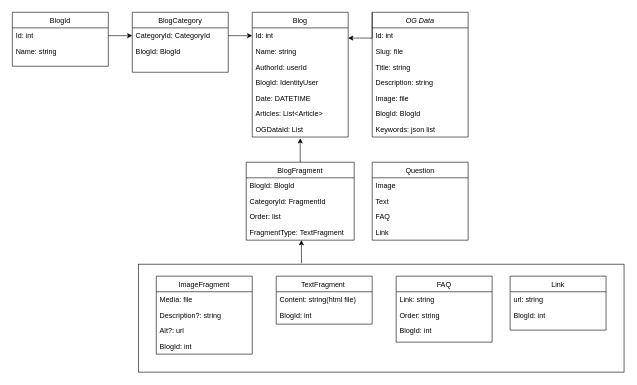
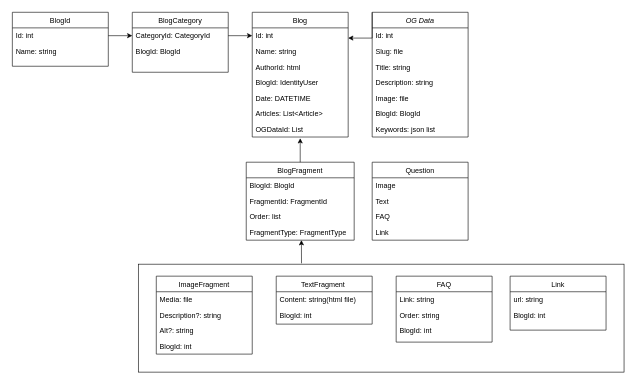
  <mxCell id="0" />
  <mxCell id="1" parent="0" />
  <mxCell id="2" value="" style="rounded=0;whiteSpace=wrap;html=1;" vertex="1" parent="1"><mxGeometry x="230" y="440" width="810" height="180" as="geometry" /></mxCell>
  <mxCell id="3" value="OG Data" style="swimlane;fontStyle=2;align=center;verticalAlign=top;childLayout=stackLayout;horizontal=1;startSize=26;horizontalStack=0;resizeParent=1;resizeLast=0;collapsible=1;marginBottom=0;rounded=0;shadow=0;strokeWidth=1;" parent="1" vertex="1"><mxGeometry x="620" y="20" width="160" height="208" as="geometry"><mxRectangle x="230" y="140" width="160" height="26" as="alternateBounds" /></mxGeometry></mxCell>
  <mxCell id="4" value="Id: int" style="text;align=left;verticalAlign=top;spacingLeft=4;spacingRight=4;overflow=hidden;rotatable=0;points=[[0,0.5],[1,0.5]];portConstraint=eastwest;" vertex="1" parent="3"><mxGeometry y="26" width="160" height="26" as="geometry" /></mxCell>
  <mxCell id="5" value="Slug: file" style="text;align=left;verticalAlign=top;spacingLeft=4;spacingRight=4;overflow=hidden;rotatable=0;points=[[0,0.5],[1,0.5]];portConstraint=eastwest;" vertex="1" parent="3"><mxGeometry y="52" width="160" height="26" as="geometry" /></mxCell>
  <mxCell id="6" value="Title: string" style="text;align=left;verticalAlign=top;spacingLeft=4;spacingRight=4;overflow=hidden;rotatable=0;points=[[0,0.5],[1,0.5]];portConstraint=eastwest;" vertex="1" parent="3"><mxGeometry y="78" width="160" height="26" as="geometry" /></mxCell>
  <mxCell id="7" value="Description: string" style="text;align=left;verticalAlign=top;spacingLeft=4;spacingRight=4;overflow=hidden;rotatable=0;points=[[0,0.5],[1,0.5]];portConstraint=eastwest;" vertex="1" parent="3"><mxGeometry y="104" width="160" height="26" as="geometry" /></mxCell>
  <mxCell id="8" value="Image: file" style="text;align=left;verticalAlign=top;spacingLeft=4;spacingRight=4;overflow=hidden;rotatable=0;points=[[0,0.5],[1,0.5]];portConstraint=eastwest;" vertex="1" parent="3"><mxGeometry y="130" width="160" height="26" as="geometry" /></mxCell>
  <mxCell id="9" value="BlogId: BlogId" style="text;align=left;verticalAlign=top;spacingLeft=4;spacingRight=4;overflow=hidden;rotatable=0;points=[[0,0.5],[1,0.5]];portConstraint=eastwest;" vertex="1" parent="3"><mxGeometry y="156" width="160" height="26" as="geometry" /></mxCell>
  <mxCell id="10" value="Keywords: json list" style="text;align=left;verticalAlign=top;spacingLeft=4;spacingRight=4;overflow=hidden;rotatable=0;points=[[0,0.5],[1,0.5]];portConstraint=eastwest;" vertex="1" parent="3"><mxGeometry y="182" width="160" height="26" as="geometry" /></mxCell>
  <mxCell id="11" value="Blog" style="swimlane;fontStyle=0;align=center;verticalAlign=top;childLayout=stackLayout;horizontal=1;startSize=26;horizontalStack=0;resizeParent=1;resizeLast=0;collapsible=1;marginBottom=0;rounded=0;shadow=0;strokeWidth=1;" parent="1" vertex="1"><mxGeometry x="420" y="20" width="160" height="208" as="geometry"><mxRectangle x="130" y="380" width="160" height="26" as="alternateBounds" /></mxGeometry></mxCell>
  <mxCell id="12" value="Id: int" style="text;align=left;verticalAlign=top;spacingLeft=4;spacingRight=4;overflow=hidden;rotatable=0;points=[[0,0.5],[1,0.5]];portConstraint=eastwest;" parent="11" vertex="1"><mxGeometry y="26" width="160" height="26" as="geometry" /></mxCell>
  <mxCell id="13" value="Name: string" style="text;align=left;verticalAlign=top;spacingLeft=4;spacingRight=4;overflow=hidden;rotatable=0;points=[[0,0.5],[1,0.5]];portConstraint=eastwest;" parent="11" vertex="1"><mxGeometry y="52" width="160" height="26" as="geometry" /></mxCell>
- <mxCell id="14" value="AuthorId: userId" style="text;align=left;verticalAlign=top;spacingLeft=4;spacingRight=4;overflow=hidden;rotatable=0;points=[[0,0.5],[1,0.5]];portConstraint=eastwest;rounded=0;shadow=0;html=0;" parent="11" vertex="1"><mxGeometry y="78" width="160" height="26" as="geometry" /></mxCell>
+ <mxCell id="14" value="AuthorId: html" style="text;align=left;verticalAlign=top;spacingLeft=4;spacingRight=4;overflow=hidden;rotatable=0;points=[[0,0.5],[1,0.5]];portConstraint=eastwest;rounded=0;shadow=0;html=0;" parent="11" vertex="1"><mxGeometry y="78" width="160" height="26" as="geometry" /></mxCell>
  <mxCell id="15" value="BlogId: IdentityUser " style="text;align=left;verticalAlign=top;spacingLeft=4;spacingRight=4;overflow=hidden;rotatable=0;points=[[0,0.5],[1,0.5]];portConstraint=eastwest;" parent="11" vertex="1"><mxGeometry y="104" width="160" height="26" as="geometry" /></mxCell>
  <mxCell id="16" value="Date: DATETIME" style="text;align=left;verticalAlign=top;spacingLeft=4;spacingRight=4;overflow=hidden;rotatable=0;points=[[0,0.5],[1,0.5]];portConstraint=eastwest;" parent="11" vertex="1"><mxGeometry y="130" width="160" height="26" as="geometry" /></mxCell>
  <mxCell id="17" value="Articles: List&lt;Article&gt;" style="text;align=left;verticalAlign=top;spacingLeft=4;spacingRight=4;overflow=hidden;rotatable=0;points=[[0,0.5],[1,0.5]];portConstraint=eastwest;" vertex="1" parent="11"><mxGeometry y="156" width="160" height="26" as="geometry" /></mxCell>
  <mxCell id="18" value="OGDataId: List" style="text;align=left;verticalAlign=top;spacingLeft=4;spacingRight=4;overflow=hidden;rotatable=0;points=[[0,0.5],[1,0.5]];portConstraint=eastwest;" vertex="1" parent="11"><mxGeometry y="182" width="160" height="26" as="geometry" /></mxCell>
  <mxCell id="19" value="BlogFragment" style="swimlane;fontStyle=0;align=center;verticalAlign=top;childLayout=stackLayout;horizontal=1;startSize=26;horizontalStack=0;resizeParent=1;resizeLast=0;collapsible=1;marginBottom=0;rounded=0;shadow=0;strokeWidth=1;" parent="1" vertex="1"><mxGeometry x="410" y="270" width="180" height="130" as="geometry"><mxRectangle x="550" y="140" width="160" height="26" as="alternateBounds" /></mxGeometry></mxCell>
  <mxCell id="20" value="BlogId: BlogId" style="text;align=left;verticalAlign=top;spacingLeft=4;spacingRight=4;overflow=hidden;rotatable=0;points=[[0,0.5],[1,0.5]];portConstraint=eastwest;" vertex="1" parent="19"><mxGeometry y="26" width="180" height="26" as="geometry" /></mxCell>
- <mxCell id="21" value="CategoryId: FragmentId" style="text;align=left;verticalAlign=top;spacingLeft=4;spacingRight=4;overflow=hidden;rotatable=0;points=[[0,0.5],[1,0.5]];portConstraint=eastwest;" vertex="1" parent="19"><mxGeometry y="52" width="180" height="26" as="geometry" /></mxCell>
+ <mxCell id="21" value="FragmentId: FragmentId" style="text;align=left;verticalAlign=top;spacingLeft=4;spacingRight=4;overflow=hidden;rotatable=0;points=[[0,0.5],[1,0.5]];portConstraint=eastwest;" vertex="1" parent="19"><mxGeometry y="52" width="180" height="26" as="geometry" /></mxCell>
  <mxCell id="22" value="Order: list" style="text;align=left;verticalAlign=top;spacingLeft=4;spacingRight=4;overflow=hidden;rotatable=0;points=[[0,0.5],[1,0.5]];portConstraint=eastwest;" vertex="1" parent="19"><mxGeometry y="78" width="180" height="26" as="geometry" /></mxCell>
- <mxCell id="23" value="FragmentType: TextFragment" style="text;align=left;verticalAlign=top;spacingLeft=4;spacingRight=4;overflow=hidden;rotatable=0;points=[[0,0.5],[1,0.5]];portConstraint=eastwest;" vertex="1" parent="19"><mxGeometry y="104" width="180" height="26" as="geometry" /></mxCell>
+ <mxCell id="23" value="FragmentType: FragmentType" style="text;align=left;verticalAlign=top;spacingLeft=4;spacingRight=4;overflow=hidden;rotatable=0;points=[[0,0.5],[1,0.5]];portConstraint=eastwest;" vertex="1" parent="19"><mxGeometry y="104" width="180" height="26" as="geometry" /></mxCell>
  <mxCell id="24" value="BlogCategory" style="swimlane;fontStyle=0;align=center;verticalAlign=top;childLayout=stackLayout;horizontal=1;startSize=26;horizontalStack=0;resizeParent=1;resizeLast=0;collapsible=1;marginBottom=0;rounded=0;shadow=0;strokeWidth=1;" parent="1" vertex="1"><mxGeometry x="220" y="20" width="160" height="100" as="geometry"><mxRectangle x="130" y="380" width="160" height="26" as="alternateBounds" /></mxGeometry></mxCell>
  <mxCell id="25" value="CategoryId: CategoryId" style="text;align=left;verticalAlign=top;spacingLeft=4;spacingRight=4;overflow=hidden;rotatable=0;points=[[0,0.5],[1,0.5]];portConstraint=eastwest;" parent="24" vertex="1"><mxGeometry y="26" width="160" height="26" as="geometry" /></mxCell>
  <mxCell id="26" value="BlogId: BlogId" style="text;align=left;verticalAlign=top;spacingLeft=4;spacingRight=4;overflow=hidden;rotatable=0;points=[[0,0.5],[1,0.5]];portConstraint=eastwest;" parent="24" vertex="1"><mxGeometry y="52" width="160" height="26" as="geometry" /></mxCell>
  <mxCell id="27" value="BlogId" style="swimlane;fontStyle=0;align=center;verticalAlign=top;childLayout=stackLayout;horizontal=1;startSize=26;horizontalStack=0;resizeParent=1;resizeLast=0;collapsible=1;marginBottom=0;rounded=0;shadow=0;strokeWidth=1;" parent="1" vertex="1"><mxGeometry x="20" y="20" width="160" height="90" as="geometry"><mxRectangle x="130" y="380" width="160" height="26" as="alternateBounds" /></mxGeometry></mxCell>
  <mxCell id="28" value="Id: int" style="text;align=left;verticalAlign=top;spacingLeft=4;spacingRight=4;overflow=hidden;rotatable=0;points=[[0,0.5],[1,0.5]];portConstraint=eastwest;" parent="27" vertex="1"><mxGeometry y="26" width="160" height="26" as="geometry" /></mxCell>
  <mxCell id="29" value="Name: string" style="text;align=left;verticalAlign=top;spacingLeft=4;spacingRight=4;overflow=hidden;rotatable=0;points=[[0,0.5],[1,0.5]];portConstraint=eastwest;rounded=0;shadow=0;html=0;" parent="27" vertex="1"><mxGeometry y="52" width="160" height="26" as="geometry" /></mxCell>
  <mxCell id="30" value="" style="endArrow=classic;html=1;rounded=0;exitX=1;exitY=0.5;exitDx=0;exitDy=0;" parent="1" source="28" target="25" edge="1"><mxGeometry width="50" height="50" relative="1" as="geometry"><mxPoint x="260" y="270" as="sourcePoint" /><mxPoint x="310" y="220" as="targetPoint" /></mxGeometry></mxCell>
  <mxCell id="31" value="" style="edgeStyle=orthogonalEdgeStyle;rounded=0;orthogonalLoop=1;jettySize=auto;html=1;" edge="1" parent="1"><mxGeometry relative="1" as="geometry"><mxPoint x="620" y="20" as="sourcePoint" /><mxPoint x="580" y="63" as="targetPoint" /><Array as="points"><mxPoint x="620" y="63" /></Array></mxGeometry></mxCell>
  <mxCell id="32" value="" style="endArrow=classic;html=1;rounded=0;entryX=0;entryY=0.5;entryDx=0;entryDy=0;exitX=1;exitY=0.5;exitDx=0;exitDy=0;" parent="1" source="25" target="12" edge="1"><mxGeometry width="50" height="50" relative="1" as="geometry"><mxPoint x="300" y="210" as="sourcePoint" /><mxPoint x="250" y="260" as="targetPoint" /></mxGeometry></mxCell>
  <mxCell id="33" value="" style="endArrow=classic;html=1;rounded=0;exitX=0.5;exitY=0;exitDx=0;exitDy=0;" edge="1" parent="1" source="19"><mxGeometry width="50" height="50" relative="1" as="geometry"><mxPoint x="460" y="260" as="sourcePoint" /><mxPoint x="500" y="230" as="targetPoint" /></mxGeometry></mxCell>
  <mxCell id="34" value="Question" style="swimlane;fontStyle=0;align=center;verticalAlign=top;childLayout=stackLayout;horizontal=1;startSize=26;horizontalStack=0;resizeParent=1;resizeLast=0;collapsible=1;marginBottom=0;rounded=0;shadow=0;strokeWidth=1;" vertex="1" parent="1"><mxGeometry x="620" y="270" width="160" height="130" as="geometry"><mxRectangle x="550" y="140" width="160" height="26" as="alternateBounds" /></mxGeometry></mxCell>
  <mxCell id="35" value="Image" style="text;align=left;verticalAlign=top;spacingLeft=4;spacingRight=4;overflow=hidden;rotatable=0;points=[[0,0.5],[1,0.5]];portConstraint=eastwest;" vertex="1" parent="34"><mxGeometry y="26" width="160" height="26" as="geometry" /></mxCell>
  <mxCell id="36" value="Text" style="text;align=left;verticalAlign=top;spacingLeft=4;spacingRight=4;overflow=hidden;rotatable=0;points=[[0,0.5],[1,0.5]];portConstraint=eastwest;" vertex="1" parent="34"><mxGeometry y="52" width="160" height="26" as="geometry" /></mxCell>
  <mxCell id="37" value="FAQ" style="text;align=left;verticalAlign=top;spacingLeft=4;spacingRight=4;overflow=hidden;rotatable=0;points=[[0,0.5],[1,0.5]];portConstraint=eastwest;" vertex="1" parent="34"><mxGeometry y="78" width="160" height="26" as="geometry" /></mxCell>
  <mxCell id="38" value="Link" style="text;align=left;verticalAlign=top;spacingLeft=4;spacingRight=4;overflow=hidden;rotatable=0;points=[[0,0.5],[1,0.5]];portConstraint=eastwest;" vertex="1" parent="34"><mxGeometry y="104" width="160" height="26" as="geometry" /></mxCell>
  <mxCell id="39" value="ImageFragment" style="swimlane;fontStyle=0;align=center;verticalAlign=top;childLayout=stackLayout;horizontal=1;startSize=26;horizontalStack=0;resizeParent=1;resizeLast=0;collapsible=1;marginBottom=0;rounded=0;shadow=0;strokeWidth=1;" vertex="1" parent="1"><mxGeometry x="260" y="460" width="160" height="130" as="geometry"><mxRectangle x="550" y="140" width="160" height="26" as="alternateBounds" /></mxGeometry></mxCell>
  <mxCell id="40" value="Media: file" style="text;align=left;verticalAlign=top;spacingLeft=4;spacingRight=4;overflow=hidden;rotatable=0;points=[[0,0.5],[1,0.5]];portConstraint=eastwest;" vertex="1" parent="39"><mxGeometry y="26" width="160" height="26" as="geometry" /></mxCell>
  <mxCell id="41" value="Description?: string" style="text;align=left;verticalAlign=top;spacingLeft=4;spacingRight=4;overflow=hidden;rotatable=0;points=[[0,0.5],[1,0.5]];portConstraint=eastwest;" vertex="1" parent="39"><mxGeometry y="52" width="160" height="26" as="geometry" /></mxCell>
- <mxCell id="42" value="Alt?: url" style="text;align=left;verticalAlign=top;spacingLeft=4;spacingRight=4;overflow=hidden;rotatable=0;points=[[0,0.5],[1,0.5]];portConstraint=eastwest;" vertex="1" parent="39"><mxGeometry y="78" width="160" height="26" as="geometry" /></mxCell>
+ <mxCell id="42" value="Alt?: string" style="text;align=left;verticalAlign=top;spacingLeft=4;spacingRight=4;overflow=hidden;rotatable=0;points=[[0,0.5],[1,0.5]];portConstraint=eastwest;" vertex="1" parent="39"><mxGeometry y="78" width="160" height="26" as="geometry" /></mxCell>
  <mxCell id="43" value="BlogId: int" style="text;align=left;verticalAlign=top;spacingLeft=4;spacingRight=4;overflow=hidden;rotatable=0;points=[[0,0.5],[1,0.5]];portConstraint=eastwest;" vertex="1" parent="39"><mxGeometry y="104" width="160" height="26" as="geometry" /></mxCell>
  <mxCell id="44" value="TextFragment " style="swimlane;fontStyle=0;align=center;verticalAlign=top;childLayout=stackLayout;horizontal=1;startSize=26;horizontalStack=0;resizeParent=1;resizeLast=0;collapsible=1;marginBottom=0;rounded=0;shadow=0;strokeWidth=1;" vertex="1" parent="1"><mxGeometry x="460" y="460" width="160" height="80" as="geometry"><mxRectangle x="550" y="140" width="160" height="26" as="alternateBounds" /></mxGeometry></mxCell>
  <mxCell id="45" value="Content: string(html file)" style="text;align=left;verticalAlign=top;spacingLeft=4;spacingRight=4;overflow=hidden;rotatable=0;points=[[0,0.5],[1,0.5]];portConstraint=eastwest;" vertex="1" parent="44"><mxGeometry y="26" width="160" height="26" as="geometry" /></mxCell>
  <mxCell id="46" value="BlogId: int" style="text;align=left;verticalAlign=top;spacingLeft=4;spacingRight=4;overflow=hidden;rotatable=0;points=[[0,0.5],[1,0.5]];portConstraint=eastwest;" vertex="1" parent="44"><mxGeometry y="52" width="160" height="26" as="geometry" /></mxCell>
  <mxCell id="47" value="FAQ" style="swimlane;fontStyle=0;align=center;verticalAlign=top;childLayout=stackLayout;horizontal=1;startSize=26;horizontalStack=0;resizeParent=1;resizeLast=0;collapsible=1;marginBottom=0;rounded=0;shadow=0;strokeWidth=1;" vertex="1" parent="1"><mxGeometry x="660" y="460" width="160" height="110" as="geometry"><mxRectangle x="550" y="140" width="160" height="26" as="alternateBounds" /></mxGeometry></mxCell>
  <mxCell id="48" value="Link: string" style="text;align=left;verticalAlign=top;spacingLeft=4;spacingRight=4;overflow=hidden;rotatable=0;points=[[0,0.5],[1,0.5]];portConstraint=eastwest;" vertex="1" parent="47"><mxGeometry y="26" width="160" height="26" as="geometry" /></mxCell>
  <mxCell id="49" value="Order: string" style="text;align=left;verticalAlign=top;spacingLeft=4;spacingRight=4;overflow=hidden;rotatable=0;points=[[0,0.5],[1,0.5]];portConstraint=eastwest;" vertex="1" parent="47"><mxGeometry y="52" width="160" height="26" as="geometry" /></mxCell>
  <mxCell id="50" value="BlogId: int" style="text;align=left;verticalAlign=top;spacingLeft=4;spacingRight=4;overflow=hidden;rotatable=0;points=[[0,0.5],[1,0.5]];portConstraint=eastwest;" vertex="1" parent="47"><mxGeometry y="78" width="160" height="26" as="geometry" /></mxCell>
  <mxCell id="51" value="Link" style="swimlane;fontStyle=0;align=center;verticalAlign=top;childLayout=stackLayout;horizontal=1;startSize=26;horizontalStack=0;resizeParent=1;resizeLast=0;collapsible=1;marginBottom=0;rounded=0;shadow=0;strokeWidth=1;" vertex="1" parent="1"><mxGeometry x="850" y="460" width="160" height="90" as="geometry"><mxRectangle x="550" y="140" width="160" height="26" as="alternateBounds" /></mxGeometry></mxCell>
  <mxCell id="52" value="url: string" style="text;align=left;verticalAlign=top;spacingLeft=4;spacingRight=4;overflow=hidden;rotatable=0;points=[[0,0.5],[1,0.5]];portConstraint=eastwest;" vertex="1" parent="51"><mxGeometry y="26" width="160" height="26" as="geometry" /></mxCell>
  <mxCell id="53" value="BlogId: int" style="text;align=left;verticalAlign=top;spacingLeft=4;spacingRight=4;overflow=hidden;rotatable=0;points=[[0,0.5],[1,0.5]];portConstraint=eastwest;" vertex="1" parent="51"><mxGeometry y="52" width="160" height="26" as="geometry" /></mxCell>
  <mxCell id="54" value="" style="endArrow=classic;html=1;rounded=0;exitX=0.336;exitY=-0.008;exitDx=0;exitDy=0;exitPerimeter=0;" edge="1" parent="1" source="2"><mxGeometry width="50" height="50" relative="1" as="geometry"><mxPoint x="680" y="340" as="sourcePoint" /><mxPoint x="502" y="400" as="targetPoint" /></mxGeometry></mxCell>
